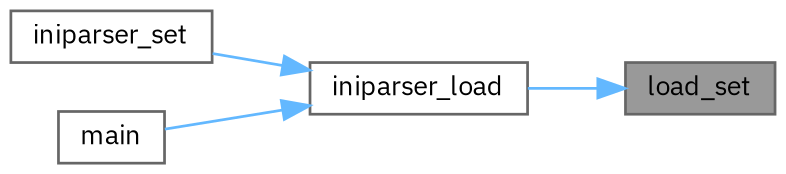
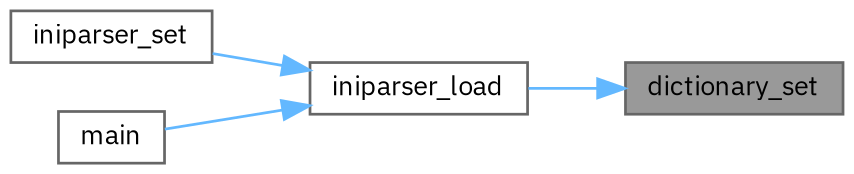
  digraph {
    fontname="IBM Plex Sans"
    rankdir=RL
    node [color=grey40 fillcolor=white fontname="IBM Plex Sans" fontsize=10 shape=box style=filled]
    edge [color=steelblue1 dir=back fontname="IBM Plex Sans" fontsize=10 labelfontname=Helvetica labelfontsize=10 style=solid]
-   n1 [color=gray40 fillcolor=grey60 fontcolor=black height=0.2 label=load_set width=0.4]
+   n1 [color=gray40 fillcolor=grey60 fontcolor=black height=0.2 label=dictionary_set width=0.4]
    n2 [height=0.2 label=iniparser_load width=0.4]
    n3 [height=0.2 label=iniparser_set width=0.4]
    n4 [height=0.2 label=main width=0.4]
    n1 -> n2
    n2 -> n3
    n2 -> n4
  }
